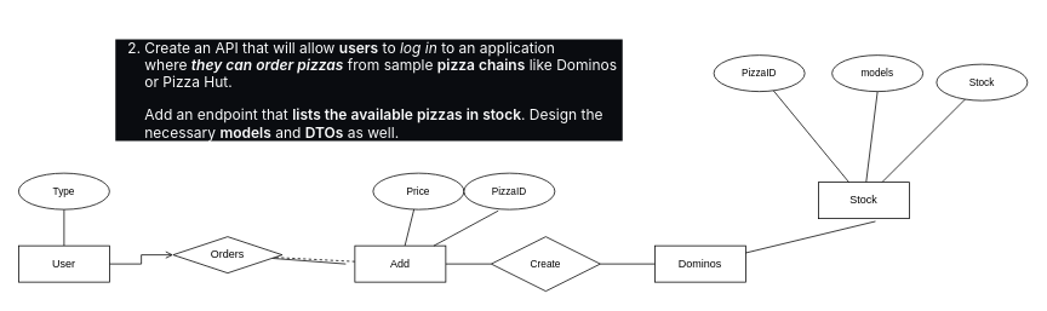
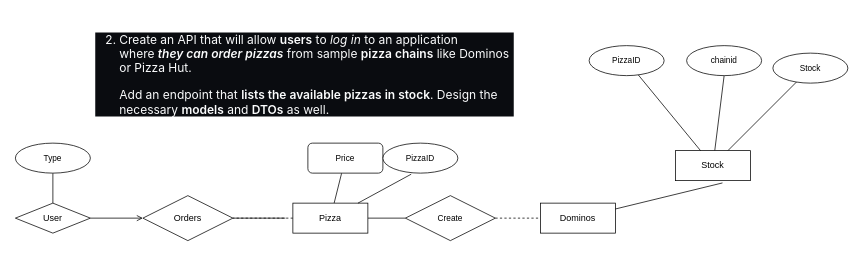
  <mxCell id="0" />
  <mxCell id="1" parent="0" />
  <mxCell id="2" style="edgeStyle=orthogonalEdgeStyle;rounded=0;orthogonalLoop=1;jettySize=auto;html=1;entryX=0;entryY=0.5;entryDx=0;entryDy=0;endArrow=open;endFill=0;" edge="1" parent="1" source="4" target="12"><mxGeometry relative="1" as="geometry" /></mxCell>
  <mxCell id="3" value="" style="edgeStyle=none;rounded=0;orthogonalLoop=1;jettySize=auto;html=1;strokeColor=default;align=center;verticalAlign=middle;fontFamily=Helvetica;fontSize=11;fontColor=default;labelBackgroundColor=default;endArrow=none;endFill=0;" edge="1" parent="1" source="4" target="16"><mxGeometry relative="1" as="geometry" /></mxCell>
- <mxCell id="4" value="User" style="whiteSpace=wrap;html=1;align=center;" vertex="1" parent="1"><mxGeometry x="20" y="270" width="100" height="40" as="geometry" /></mxCell>
+ <mxCell id="4" value="User" style="rhombus;whiteSpace=wrap;html=1;align=center;" vertex="1" parent="1"><mxGeometry x="20" y="270" width="100" height="40" as="geometry" /></mxCell>
  <mxCell id="5" value="&lt;ol start=&quot;2&quot; dir=&quot;auto&quot; style=&quot;box-sizing: border-box; padding-left: 2em; margin-top: 0px; margin-bottom: 0px !important; color: rgb(251, 252, 253); font-family: -apple-system, BlinkMacSystemFont, &amp;quot;Segoe UI&amp;quot;, &amp;quot;Noto Sans&amp;quot;, Helvetica, Arial, sans-serif, &amp;quot;Apple Color Emoji&amp;quot;, &amp;quot;Segoe UI Emoji&amp;quot;; font-size: 16px; font-style: normal; font-variant-ligatures: normal; font-variant-caps: normal; font-weight: 400; letter-spacing: normal; orphans: 2; text-align: start; text-indent: 0px; text-transform: none; widows: 2; word-spacing: 0px; -webkit-text-stroke-width: 0px; white-space: normal; background-color: rgb(10, 12, 16); text-decoration-thickness: initial; text-decoration-style: initial; text-decoration-color: initial;&quot;&gt;&lt;li style=&quot;box-sizing: border-box; margin-top: 0.25em;&quot;&gt;&lt;p dir=&quot;auto&quot; style=&quot;box-sizing: border-box; margin-top: 16px; margin-bottom: 16px;&quot;&gt;Create an API that will allow&lt;span&gt;&amp;nbsp;&lt;/span&gt;&lt;strong style=&quot;box-sizing: border-box; font-weight: var(--base-text-weight-semibold, 600);&quot;&gt;users&lt;/strong&gt;&lt;span&gt;&amp;nbsp;&lt;/span&gt;to&lt;span&gt;&amp;nbsp;&lt;/span&gt;&lt;em style=&quot;box-sizing: border-box;&quot;&gt;&lt;em style=&quot;box-sizing: border-box;&quot;&gt;log in&lt;/em&gt;&lt;/em&gt;&lt;span&gt;&amp;nbsp;&lt;/span&gt;to an application where&lt;span&gt;&amp;nbsp;&lt;/span&gt;&lt;strong style=&quot;box-sizing: border-box; font-weight: var(--base-text-weight-semibold, 600);&quot;&gt;&lt;em style=&quot;box-sizing: border-box;&quot;&gt;they can order pizzas&lt;/em&gt;&lt;/strong&gt;&lt;span&gt;&amp;nbsp;&lt;/span&gt;from sample&lt;span&gt;&amp;nbsp;&lt;/span&gt;&lt;strong style=&quot;box-sizing: border-box; font-weight: var(--base-text-weight-semibold, 600);&quot;&gt;pizza chains&lt;/strong&gt;&lt;span&gt;&amp;nbsp;&lt;/span&gt;like Dominos or Pizza Hut.&lt;/p&gt;&lt;p dir=&quot;auto&quot; style=&quot;box-sizing: border-box; margin-top: 16px; margin-bottom: 16px;&quot;&gt;Add an endpoint that&lt;span&gt;&amp;nbsp;&lt;/span&gt;&lt;strong style=&quot;box-sizing: border-box; font-weight: var(--base-text-weight-semibold, 600);&quot;&gt;lists the available pizzas in stock&lt;/strong&gt;. Design the necessary&lt;span&gt;&amp;nbsp;&lt;/span&gt;&lt;strong style=&quot;box-sizing: border-box; font-weight: var(--base-text-weight-semibold, 600);&quot;&gt;models&lt;/strong&gt;&lt;span&gt;&amp;nbsp;&lt;/span&gt;and&lt;span&gt;&amp;nbsp;&lt;/span&gt;&lt;strong style=&quot;box-sizing: border-box; font-weight: var(--base-text-weight-semibold, 600);&quot;&gt;DTOs&lt;/strong&gt;&lt;span&gt;&amp;nbsp;&lt;/span&gt;as well.&lt;/p&gt;&lt;/li&gt;&lt;/ol&gt;" style="text;whiteSpace=wrap;html=1;" vertex="1" parent="1"><mxGeometry x="125" y="20" width="560" height="170" as="geometry" /></mxCell>
  <mxCell id="6" value="" style="edgeStyle=none;rounded=0;orthogonalLoop=1;jettySize=auto;html=1;strokeColor=default;align=center;verticalAlign=middle;fontFamily=Helvetica;fontSize=11;fontColor=default;labelBackgroundColor=default;endArrow=none;endFill=0;dashed=1;" edge="1" parent="1" source="9" target="12"><mxGeometry relative="1" as="geometry" /></mxCell>
  <mxCell id="7" style="edgeStyle=none;rounded=0;orthogonalLoop=1;jettySize=auto;html=1;strokeColor=default;align=center;verticalAlign=middle;fontFamily=Helvetica;fontSize=11;fontColor=default;labelBackgroundColor=default;endArrow=none;endFill=0;entryX=0;entryY=0.5;entryDx=0;entryDy=0;" edge="1" parent="1" source="9" target="14"><mxGeometry relative="1" as="geometry"><mxPoint x="570" y="290" as="targetPoint" /></mxGeometry></mxCell>
  <mxCell id="8" value="" style="edgeStyle=none;rounded=0;orthogonalLoop=1;jettySize=auto;html=1;strokeColor=default;align=center;verticalAlign=middle;fontFamily=Helvetica;fontSize=11;fontColor=default;labelBackgroundColor=default;endArrow=none;endFill=0;" edge="1" parent="1" source="9" target="15"><mxGeometry relative="1" as="geometry" /></mxCell>
- <mxCell id="9" value="Add" style="whiteSpace=wrap;html=1;align=center;" vertex="1" parent="1"><mxGeometry x="390" y="270" width="100" height="40" as="geometry" /></mxCell>
+ <mxCell id="9" value="Pizza" style="whiteSpace=wrap;html=1;align=center;" vertex="1" parent="1"><mxGeometry x="390" y="270" width="100" height="40" as="geometry" /></mxCell>
  <mxCell id="10" value="Dominos" style="whiteSpace=wrap;html=1;align=center;" vertex="1" parent="1"><mxGeometry x="720" y="270" width="100" height="40" as="geometry" /></mxCell>
  <mxCell id="11" style="edgeStyle=none;rounded=0;orthogonalLoop=1;jettySize=auto;html=1;strokeColor=default;align=center;verticalAlign=middle;fontFamily=Helvetica;fontSize=11;fontColor=default;labelBackgroundColor=default;endArrow=none;endFill=0;" edge="1" parent="1" source="12"><mxGeometry relative="1" as="geometry"><mxPoint x="380" y="290" as="targetPoint" /></mxGeometry></mxCell>
- <mxCell id="12" value="Orders" style="shape=rhombus;perimeter=rhombusPerimeter;whiteSpace=wrap;html=1;align=center;" vertex="1" parent="1"><mxGeometry x="190" y="260" width="120" height="40" as="geometry" /></mxCell>
- <mxCell id="13" style="edgeStyle=none;rounded=0;orthogonalLoop=1;jettySize=auto;html=1;entryX=0;entryY=0.5;entryDx=0;entryDy=0;strokeColor=default;align=center;verticalAlign=middle;fontFamily=Helvetica;fontSize=11;fontColor=default;labelBackgroundColor=default;endArrow=none;endFill=0;" edge="1" parent="1" source="14" target="10"><mxGeometry relative="1" as="geometry" /></mxCell>
+ <mxCell id="12" value="Orders" style="shape=rhombus;perimeter=rhombusPerimeter;whiteSpace=wrap;html=1;align=center;" vertex="1" parent="1"><mxGeometry x="190" y="260" width="120" height="60" as="geometry" /></mxCell>
+ <mxCell id="13" style="edgeStyle=none;rounded=0;orthogonalLoop=1;jettySize=auto;html=1;entryX=0;entryY=0.5;entryDx=0;entryDy=0;strokeColor=default;align=center;verticalAlign=middle;fontFamily=Helvetica;fontSize=11;fontColor=default;labelBackgroundColor=default;endArrow=none;endFill=0;dashed=1;" edge="1" parent="1" source="14" target="10"><mxGeometry relative="1" as="geometry" /></mxCell>
  <mxCell id="14" value="Create" style="shape=rhombus;perimeter=rhombusPerimeter;whiteSpace=wrap;html=1;align=center;fontFamily=Helvetica;fontSize=11;fontColor=default;labelBackgroundColor=default;" vertex="1" parent="1"><mxGeometry x="540" y="260" width="120" height="60" as="geometry" /></mxCell>
- <mxCell id="15" value="Price" style="ellipse;whiteSpace=wrap;html=1;align=center;fontFamily=Helvetica;fontSize=11;fontColor=default;labelBackgroundColor=default;" vertex="1" parent="1"><mxGeometry x="410" y="190" width="100" height="40" as="geometry" /></mxCell>
+ <mxCell id="15" value="Price" style="whiteSpace=wrap;html=1;align=center;fontFamily=Helvetica;fontSize=11;fontColor=default;labelBackgroundColor=default;rounded=1;" vertex="1" parent="1"><mxGeometry x="410" y="190" width="100" height="40" as="geometry" /></mxCell>
  <mxCell id="16" value="Type" style="ellipse;whiteSpace=wrap;html=1;align=center;fontFamily=Helvetica;fontSize=11;fontColor=default;labelBackgroundColor=default;" vertex="1" parent="1"><mxGeometry x="20" y="190" width="100" height="40" as="geometry" /></mxCell>
  <mxCell id="17" style="edgeStyle=none;rounded=0;orthogonalLoop=1;jettySize=auto;html=1;entryX=0.5;entryY=1;entryDx=0;entryDy=0;strokeColor=default;align=center;verticalAlign=middle;fontFamily=Helvetica;fontSize=11;fontColor=default;labelBackgroundColor=default;endArrow=none;endFill=0;" edge="1" parent="1" source="19" target="22"><mxGeometry relative="1" as="geometry" /></mxCell>
  <mxCell id="18" style="edgeStyle=none;rounded=0;orthogonalLoop=1;jettySize=auto;html=1;strokeColor=default;align=center;verticalAlign=middle;fontFamily=Helvetica;fontSize=11;fontColor=default;labelBackgroundColor=default;endArrow=none;endFill=0;" edge="1" parent="1" source="19" target="23"><mxGeometry relative="1" as="geometry" /></mxCell>
  <mxCell id="19" value="Stock" style="whiteSpace=wrap;html=1;align=center;" vertex="1" parent="1"><mxGeometry x="900" y="200" width="100" height="40" as="geometry" /></mxCell>
  <mxCell id="20" style="edgeStyle=none;rounded=0;orthogonalLoop=1;jettySize=auto;html=1;strokeColor=default;align=center;verticalAlign=middle;fontFamily=Helvetica;fontSize=11;fontColor=default;labelBackgroundColor=default;endArrow=none;endFill=0;" edge="1" parent="1" source="21" target="19"><mxGeometry relative="1" as="geometry" /></mxCell>
  <mxCell id="21" value="PizzaID" style="ellipse;whiteSpace=wrap;html=1;align=center;fontFamily=Helvetica;fontSize=11;fontColor=default;labelBackgroundColor=default;" vertex="1" parent="1"><mxGeometry x="785" y="60" width="100" height="40" as="geometry" /></mxCell>
- <mxCell id="22" value="models" style="ellipse;whiteSpace=wrap;html=1;align=center;fontFamily=Helvetica;fontSize=11;fontColor=default;labelBackgroundColor=default;" vertex="1" parent="1"><mxGeometry x="915" y="60" width="100" height="40" as="geometry" /></mxCell>
+ <mxCell id="22" value="chainid" style="ellipse;whiteSpace=wrap;html=1;align=center;fontFamily=Helvetica;fontSize=11;fontColor=default;labelBackgroundColor=default;" vertex="1" parent="1"><mxGeometry x="915" y="60" width="100" height="40" as="geometry" /></mxCell>
  <mxCell id="23" value="Stock" style="ellipse;whiteSpace=wrap;html=1;align=center;fontFamily=Helvetica;fontSize=11;fontColor=default;labelBackgroundColor=default;" vertex="1" parent="1"><mxGeometry x="1030" y="70" width="100" height="40" as="geometry" /></mxCell>
  <mxCell id="24" style="edgeStyle=none;rounded=0;orthogonalLoop=1;jettySize=auto;html=1;entryX=0.628;entryY=1.077;entryDx=0;entryDy=0;entryPerimeter=0;strokeColor=default;align=center;verticalAlign=middle;fontFamily=Helvetica;fontSize=11;fontColor=default;labelBackgroundColor=default;endArrow=none;endFill=0;" edge="1" parent="1" source="10" target="19"><mxGeometry relative="1" as="geometry" /></mxCell>
  <mxCell id="25" value="PizzaID" style="ellipse;whiteSpace=wrap;html=1;align=center;fontFamily=Helvetica;fontSize=11;fontColor=default;labelBackgroundColor=default;" vertex="1" parent="1"><mxGeometry x="510" y="190" width="100" height="40" as="geometry" /></mxCell>
  <mxCell id="26" style="edgeStyle=none;rounded=0;orthogonalLoop=1;jettySize=auto;html=1;entryX=0.378;entryY=1.035;entryDx=0;entryDy=0;entryPerimeter=0;strokeColor=default;align=center;verticalAlign=middle;fontFamily=Helvetica;fontSize=11;fontColor=default;labelBackgroundColor=default;endArrow=none;endFill=0;" edge="1" parent="1" source="9" target="25"><mxGeometry relative="1" as="geometry" /></mxCell>
